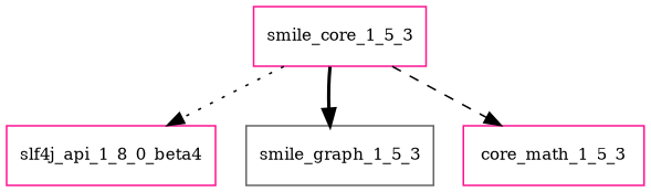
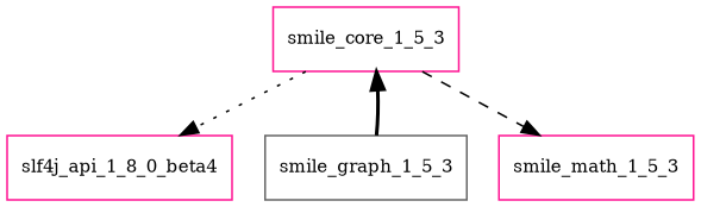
  digraph {
    node [color=deeppink fontsize=10.0 shape=box]
    smile_core_1_5_3
    slf4j_api_1_8_0_beta4
    smile_graph_1_5_3 [color=gray40]
-   smile_math_1_5_3 [label=core_math_1_5_3]
+   smile_math_1_5_3
    smile_core_1_5_3 -> slf4j_api_1_8_0_beta4 [style=dotted]
-   smile_core_1_5_3 -> smile_graph_1_5_3 [style=bold]
+   smile_graph_1_5_3 -> smile_core_1_5_3 [style=bold]
    smile_core_1_5_3 -> smile_math_1_5_3 [style=dashed]
  }
